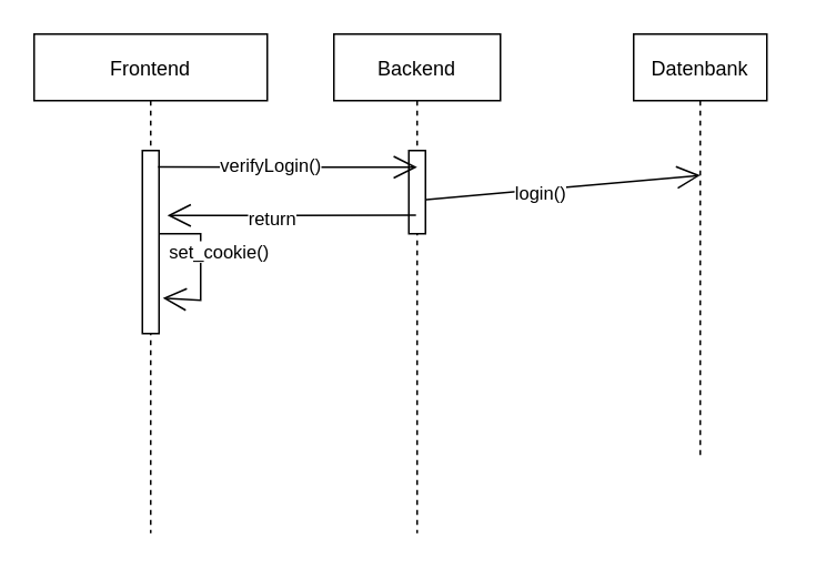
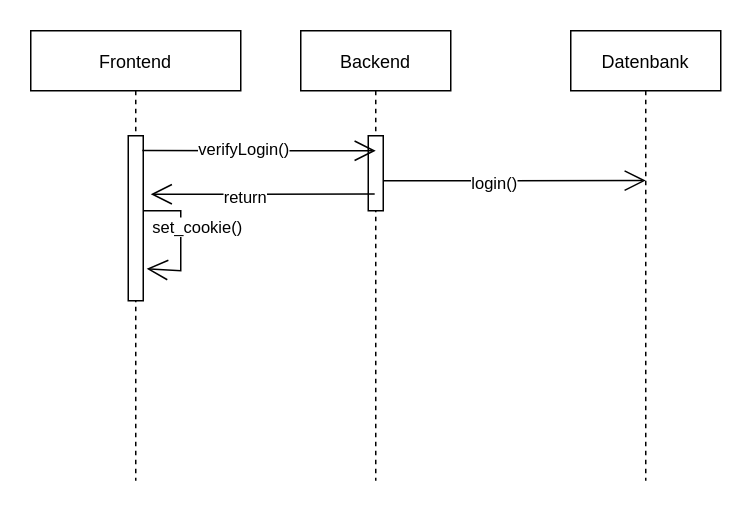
  <mxCell id="0" />
  <mxCell id="1" parent="0" />
  <mxCell id="2" value="Frontend" style="shape=umlLifeline;perimeter=lifelinePerimeter;container=1;collapsible=0;recursiveResize=0;rounded=0;shadow=0;strokeWidth=1;" parent="1" vertex="1"><mxGeometry x="20" y="20" width="140" height="300" as="geometry" /></mxCell>
  <mxCell id="3" value="" style="endArrow=open;endFill=1;endSize=12;html=1;rounded=0;exitX=0.5;exitY=0.263;exitDx=0;exitDy=0;exitPerimeter=0;entryX=1.229;entryY=0.467;entryDx=0;entryDy=0;entryPerimeter=0;align=center;" edge="1" parent="2"><mxGeometry width="160" relative="1" as="geometry"><mxPoint x="70" y="119.97" as="sourcePoint" /><mxPoint x="77.29" y="158.73" as="targetPoint" /><Array as="points"><mxPoint x="100" y="120" /><mxPoint x="100" y="160" /></Array></mxGeometry></mxCell>
  <mxCell id="4" value="set_cookie()" style="edgeLabel;html=1;align=center;verticalAlign=middle;resizable=0;points=[];" vertex="1" connectable="0" parent="3"><mxGeometry x="-0.122" y="-2" relative="1" as="geometry"><mxPoint x="12" as="offset" /></mxGeometry></mxCell>
  <mxCell id="5" value="" style="html=1;points=[];perimeter=orthogonalPerimeter;" vertex="1" parent="2"><mxGeometry x="65" y="70" width="10" height="110" as="geometry" /></mxCell>
  <mxCell id="6" value="Backend" style="shape=umlLifeline;perimeter=lifelinePerimeter;container=1;collapsible=0;recursiveResize=0;rounded=0;shadow=0;strokeWidth=1;" parent="1" vertex="1"><mxGeometry x="200" y="20" width="100" height="300" as="geometry" /></mxCell>
  <mxCell id="7" value="" style="endArrow=open;endFill=1;endSize=12;html=1;rounded=0;entryX=0.5;entryY=0.333;entryDx=0;entryDy=0;entryPerimeter=0;" edge="1" parent="6" target="10"><mxGeometry width="160" relative="1" as="geometry"><mxPoint x="50" y="100" as="sourcePoint" /><mxPoint x="210" y="100" as="targetPoint" /></mxGeometry></mxCell>
  <mxCell id="8" value="login()" style="edgeLabel;html=1;align=center;verticalAlign=middle;resizable=0;points=[];" vertex="1" connectable="0" parent="7"><mxGeometry x="-0.132" y="-2" relative="1" as="geometry"><mxPoint as="offset" /></mxGeometry></mxCell>
  <mxCell id="9" value="" style="html=1;points=[];perimeter=orthogonalPerimeter;" vertex="1" parent="6"><mxGeometry x="45" y="70" width="10" height="50" as="geometry" /></mxCell>
- <mxCell id="10" value="Datenbank" style="shape=umlLifeline;perimeter=lifelinePerimeter;container=1;collapsible=0;recursiveResize=0;rounded=0;shadow=0;strokeWidth=1;" vertex="1" parent="1"><mxGeometry x="380" y="20" width="80" height="255" as="geometry" /></mxCell>
+ <mxCell id="10" value="Datenbank" style="shape=umlLifeline;perimeter=lifelinePerimeter;container=1;collapsible=0;recursiveResize=0;rounded=0;shadow=0;strokeWidth=1;" vertex="1" parent="1"><mxGeometry x="380" y="20" width="100" height="300" as="geometry" /></mxCell>
  <mxCell id="11" value="" style="endArrow=open;endFill=1;endSize=12;html=1;rounded=0;exitX=0.943;exitY=0.052;exitDx=0;exitDy=0;exitPerimeter=0;" edge="1" parent="1"><mxGeometry width="160" relative="1" as="geometry"><mxPoint x="94.43" y="99.88" as="sourcePoint" /><mxPoint x="250" y="100" as="targetPoint" /><Array as="points"><mxPoint x="210" y="100" /></Array></mxGeometry></mxCell>
  <mxCell id="12" value="verifyLogin()" style="edgeLabel;html=1;align=center;verticalAlign=middle;resizable=0;points=[];" vertex="1" connectable="0" parent="11"><mxGeometry x="-0.134" y="1" relative="1" as="geometry"><mxPoint as="offset" /></mxGeometry></mxCell>
  <mxCell id="13" value="" style="endArrow=open;endFill=1;endSize=12;html=1;rounded=0;exitX=0.493;exitY=0.363;exitDx=0;exitDy=0;exitPerimeter=0;" edge="1" parent="1" source="6"><mxGeometry width="160" relative="1" as="geometry"><mxPoint x="240" y="130" as="sourcePoint" /><mxPoint x="100" y="129" as="targetPoint" /></mxGeometry></mxCell>
  <mxCell id="14" value="return" style="edgeLabel;html=1;align=center;verticalAlign=middle;resizable=0;points=[];" vertex="1" connectable="0" parent="13"><mxGeometry x="0.166" y="2" relative="1" as="geometry"><mxPoint as="offset" /></mxGeometry></mxCell>
